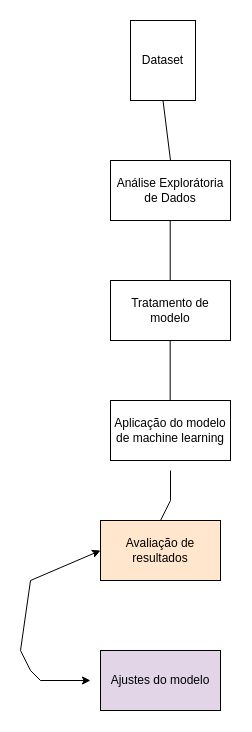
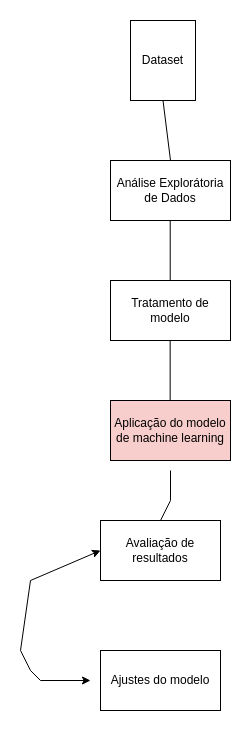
  <mxCell id="0" />
  <mxCell id="1" parent="0" />
  <mxCell id="2" value="Dataset" style="whiteSpace=wrap;html=1;aspect=fixed;" vertex="1" parent="1"><mxGeometry x="130" y="20" width="65" height="80" as="geometry" /></mxCell>
  <mxCell id="3" value="" style="endArrow=none;html=1;rounded=0;entryX=0.5;entryY=1;entryDx=0;entryDy=0;" edge="1" parent="1" target="2"><mxGeometry width="50" height="50" relative="1" as="geometry"><mxPoint x="170" y="160" as="sourcePoint" /><mxPoint x="220" y="90" as="targetPoint" /></mxGeometry></mxCell>
  <mxCell id="4" value="Tratamento de modelo" style="rounded=0;whiteSpace=wrap;html=1;" vertex="1" parent="1"><mxGeometry x="110" y="280" width="120" height="60" as="geometry" /></mxCell>
  <mxCell id="5" value="" style="endArrow=none;html=1;rounded=0;entryX=0.5;entryY=1;entryDx=0;entryDy=0;" edge="1" parent="1"><mxGeometry width="50" height="50" relative="1" as="geometry"><mxPoint x="169.71" y="280" as="sourcePoint" /><mxPoint x="169.71" y="220" as="targetPoint" /></mxGeometry></mxCell>
  <mxCell id="6" value="Análise Explorátoria de Dados" style="rounded=0;whiteSpace=wrap;html=1;" vertex="1" parent="1"><mxGeometry x="110" y="160" width="120" height="60" as="geometry" /></mxCell>
- <mxCell id="7" value="Aplicação do modelo de machine learning" style="rounded=0;whiteSpace=wrap;html=1;" vertex="1" parent="1"><mxGeometry x="110" y="400" width="120" height="60" as="geometry" /></mxCell>
+ <mxCell id="7" value="Aplicação do modelo de machine learning" style="rounded=0;whiteSpace=wrap;html=1;fillColor=#f8cecc;" vertex="1" parent="1"><mxGeometry x="110" y="400" width="120" height="60" as="geometry" /></mxCell>
  <mxCell id="8" value="" style="endArrow=none;html=1;rounded=0;entryX=0.5;entryY=1;entryDx=0;entryDy=0;" edge="1" parent="1"><mxGeometry width="50" height="50" relative="1" as="geometry"><mxPoint x="169.66" y="400" as="sourcePoint" /><mxPoint x="169.66" y="340" as="targetPoint" /></mxGeometry></mxCell>
  <mxCell id="9" value="" style="endArrow=none;html=1;rounded=0;" edge="1" parent="1"><mxGeometry width="50" height="50" relative="1" as="geometry"><mxPoint x="160" y="520" as="sourcePoint" /><mxPoint x="170" y="470" as="targetPoint" /><Array as="points"><mxPoint x="170" y="500" /></Array></mxGeometry></mxCell>
- <mxCell id="10" value="Avaliação de resultados" style="rounded=0;whiteSpace=wrap;html=1;fillColor=#ffe6cc;" vertex="1" parent="1"><mxGeometry x="100" y="520" width="120" height="60" as="geometry" /></mxCell>
- <mxCell id="11" value="Ajustes do modelo" style="rounded=0;whiteSpace=wrap;html=1;fillColor=#e1d5e7;" vertex="1" parent="1"><mxGeometry x="100" y="650" width="120" height="60" as="geometry" /></mxCell>
+ <mxCell id="10" value="Avaliação de resultados" style="rounded=0;whiteSpace=wrap;html=1;" vertex="1" parent="1"><mxGeometry x="100" y="520" width="120" height="60" as="geometry" /></mxCell>
+ <mxCell id="11" value="Ajustes do modelo" style="rounded=0;whiteSpace=wrap;html=1;" vertex="1" parent="1"><mxGeometry x="100" y="650" width="120" height="60" as="geometry" /></mxCell>
  <mxCell id="12" value="" style="endArrow=classic;startArrow=classic;html=1;rounded=0;entryX=0;entryY=0.5;entryDx=0;entryDy=0;" edge="1" parent="1" target="10"><mxGeometry width="50" height="50" relative="1" as="geometry"><mxPoint x="90" y="680" as="sourcePoint" /><mxPoint x="60" y="630" as="targetPoint" /><Array as="points"><mxPoint x="40" y="680" /><mxPoint x="30" y="670" /><mxPoint x="20" y="650" /><mxPoint x="30" y="580" /></Array></mxGeometry></mxCell>
